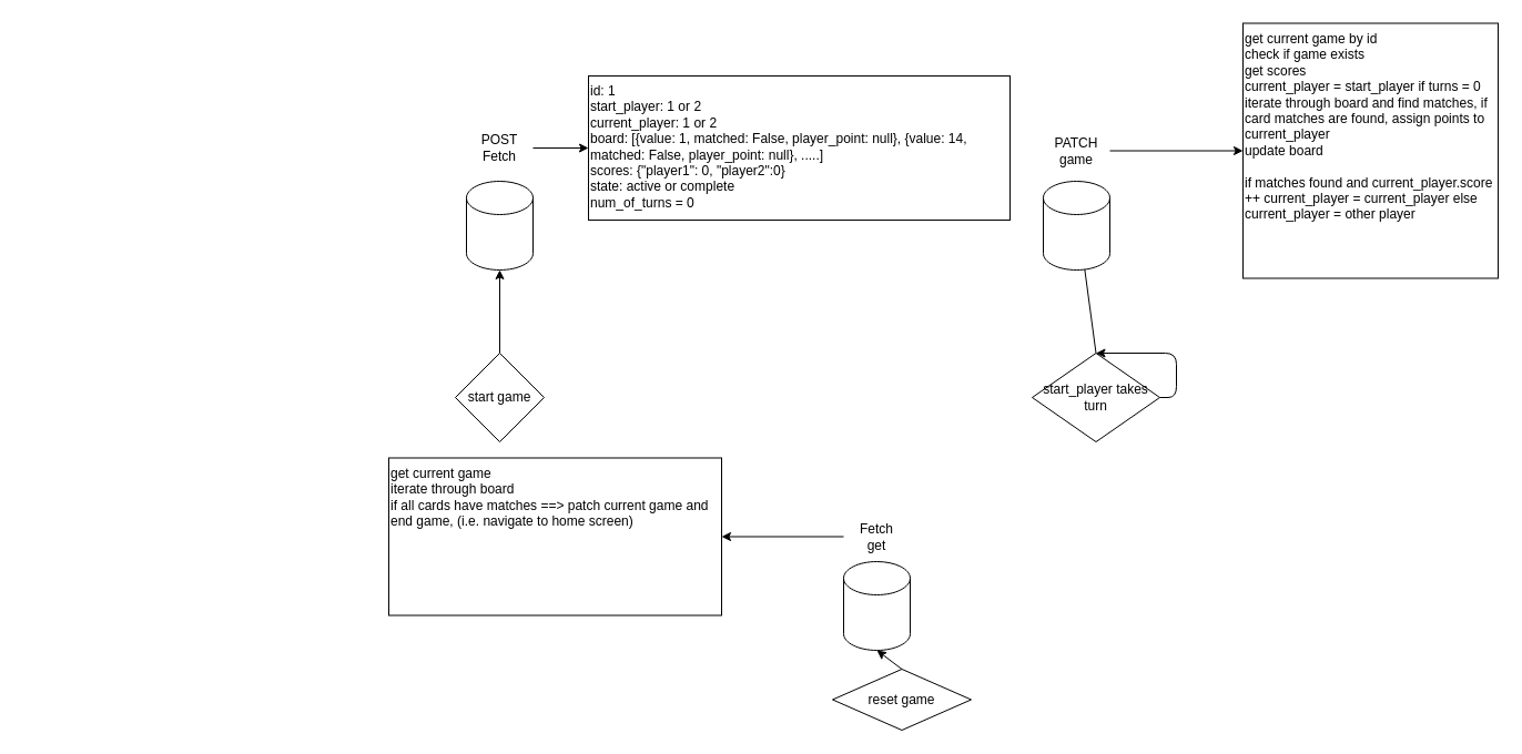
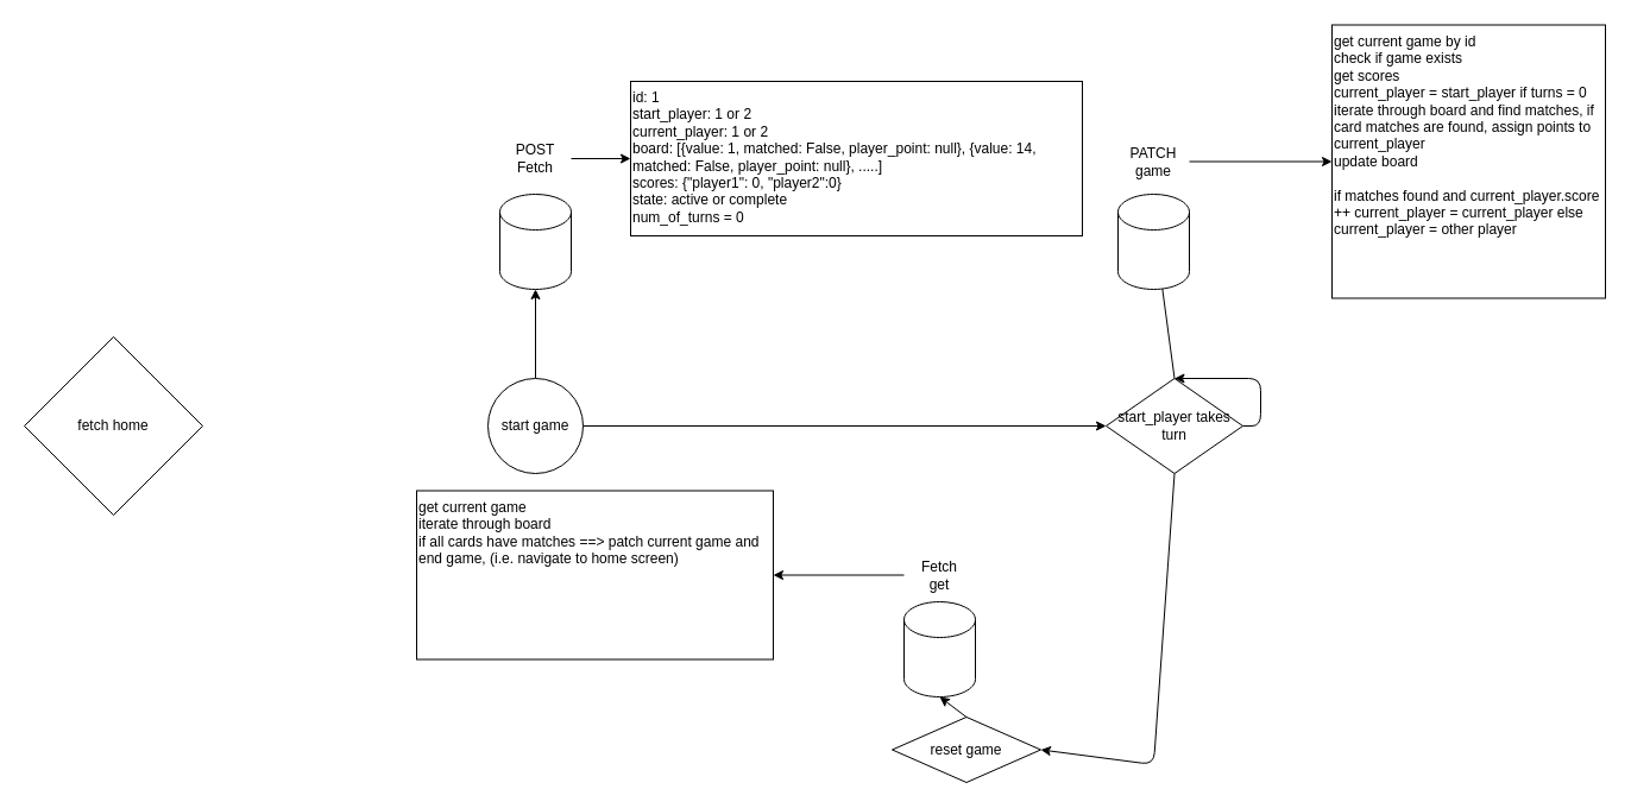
  <mxCell id="0" />
  <mxCell id="1" parent="0" />
+ <mxCell id="2" value="fetch home" style="rhombus;whiteSpace=wrap;html=1;" vertex="1" parent="1"><mxGeometry x="20" y="283" width="150" height="150" as="geometry" /></mxCell>
  <mxCell id="3" style="edgeStyle=none;html=1;exitX=0.5;exitY=0;exitDx=0;exitDy=0;" edge="1" parent="1" source="5" target="6"><mxGeometry relative="1" as="geometry"><mxPoint x="450" y="203" as="targetPoint" /></mxGeometry></mxCell>
- <mxCell id="5" value="start game" style="rhombus;whiteSpace=wrap;html=1;" vertex="1" parent="1"><mxGeometry x="410" y="318" width="80" height="80" as="geometry" /></mxCell>
+ <mxCell id="4" style="edgeStyle=none;html=1;exitX=1;exitY=0.5;exitDx=0;exitDy=0;" edge="1" parent="1" source="5" target="12"><mxGeometry relative="1" as="geometry"><mxPoint x="700" y="358" as="targetPoint" /></mxGeometry></mxCell>
+ <mxCell id="5" value="start game" style="ellipse;whiteSpace=wrap;html=1;" vertex="1" parent="1"><mxGeometry x="410" y="318" width="80" height="80" as="geometry" /></mxCell>
  <mxCell id="6" value="" style="shape=cylinder3;whiteSpace=wrap;html=1;boundedLbl=1;backgroundOutline=1;size=15;" vertex="1" parent="1"><mxGeometry x="420" y="163" width="60" height="80" as="geometry" /></mxCell>
  <mxCell id="7" style="edgeStyle=none;html=1;exitX=1;exitY=0.5;exitDx=0;exitDy=0;" edge="1" parent="1" source="8" target="9"><mxGeometry relative="1" as="geometry"><mxPoint x="620" y="138" as="targetPoint" /></mxGeometry></mxCell>
  <mxCell id="8" value="POST Fetch" style="text;html=1;strokeColor=none;fillColor=none;align=center;verticalAlign=middle;whiteSpace=wrap;rounded=0;" vertex="1" parent="1"><mxGeometry x="420" width="60" height="40" as="geometry" y="113" /></mxCell>
  <mxCell id="9" value="id: 1&lt;br&gt;start_player: 1 or 2&lt;br&gt;current_player: 1 or 2&lt;br&gt;board: [{value: 1, matched: False, player_point: null}, {value: 14, matched: False, player_point: null}, .....]&lt;br&gt;scores: {&quot;player1&quot;: 0, &quot;player2&quot;:0}&lt;br&gt;state: active or complete&lt;br&gt;num_of_turns = 0" style="rounded=0;whiteSpace=wrap;html=1;align=left;verticalAlign=top;" vertex="1" parent="1"><mxGeometry x="530" y="68" width="380" height="130" as="geometry" /></mxCell>
  <mxCell id="10" style="edgeStyle=none;html=1;exitX=0.5;exitY=0;exitDx=0;exitDy=0;entryX=0.5;entryY=1;entryDx=0;entryDy=0;" edge="1" parent="1" source="12"><mxGeometry relative="1" as="geometry"><mxPoint x="970" y="188" as="targetPoint" /></mxGeometry></mxCell>
+ <mxCell id="11" style="edgeStyle=none;html=1;exitX=0.5;exitY=1;exitDx=0;exitDy=0;entryX=1;entryY=0.5;entryDx=0;entryDy=0;" edge="1" parent="1" source="12" target="19"><mxGeometry relative="1" as="geometry"><mxPoint x="970" y="553" as="targetPoint" /><Array as="points"><mxPoint x="970" y="643" /></Array></mxGeometry></mxCell>
  <mxCell id="12" value="start_player takes turn" style="rhombus;whiteSpace=wrap;html=1;" vertex="1" parent="1"><mxGeometry x="930" y="318" width="115" height="80" as="geometry" /></mxCell>
  <mxCell id="13" value="" style="shape=cylinder3;whiteSpace=wrap;html=1;boundedLbl=1;backgroundOutline=1;size=15;" vertex="1" parent="1"><mxGeometry x="940" y="163" width="60" height="80" as="geometry" /></mxCell>
  <mxCell id="14" style="edgeStyle=none;html=1;exitX=1;exitY=0.5;exitDx=0;exitDy=0;" edge="1" parent="1" source="15" target="16"><mxGeometry relative="1" as="geometry"><mxPoint x="1150" y="136" as="targetPoint" /></mxGeometry></mxCell>
  <mxCell id="15" value="PATCH&lt;br&gt;game" style="text;html=1;strokeColor=none;fillColor=none;align=center;verticalAlign=middle;whiteSpace=wrap;rounded=0;" vertex="1" parent="1"><mxGeometry x="940" width="60" height="45" as="geometry" y="113" /></mxCell>
  <mxCell id="16" value="get current game by id&lt;br&gt;check if game exists&lt;br&gt;get scores&lt;br&gt;current_player = start_player if turns = 0&lt;br&gt;iterate through board and find matches, if card matches are found, assign points to current_player&lt;br&gt;update board&lt;br&gt;&lt;br&gt;if matches found and current_player.score ++ current_player = current_player else&lt;br&gt;current_player = other player" style="whiteSpace=wrap;html=1;aspect=fixed;align=left;verticalAlign=top;" vertex="1" parent="1"><mxGeometry x="1120" y="20.5" width="230" height="230" as="geometry" /></mxCell>
  <mxCell id="17" style="edgeStyle=none;html=1;exitX=1;exitY=0.5;exitDx=0;exitDy=0;entryX=0.5;entryY=0;entryDx=0;entryDy=0;" edge="1" parent="1" source="12" target="12"><mxGeometry relative="1" as="geometry"><Array as="points"><mxPoint x="1060" y="358" /><mxPoint x="1060" y="318" /></Array></mxGeometry></mxCell>
  <mxCell id="18" style="edgeStyle=none;html=1;exitX=0.5;exitY=0;exitDx=0;exitDy=0;entryX=0.5;entryY=1;entryDx=0;entryDy=0;entryPerimeter=0;" edge="1" parent="1" source="19" target="20"><mxGeometry relative="1" as="geometry"><mxPoint x="790" y="523" as="targetPoint" /></mxGeometry></mxCell>
  <mxCell id="19" value="reset game" style="rhombus;whiteSpace=wrap;html=1;" vertex="1" parent="1"><mxGeometry x="750" y="603" width="125" height="55" as="geometry" /></mxCell>
  <mxCell id="20" value="" style="shape=cylinder3;whiteSpace=wrap;html=1;boundedLbl=1;backgroundOutline=1;size=15;" vertex="1" parent="1"><mxGeometry x="760" y="506" width="60" height="80" as="geometry" /></mxCell>
  <mxCell id="21" style="edgeStyle=none;html=1;exitX=0;exitY=0.5;exitDx=0;exitDy=0;" edge="1" parent="1" source="22" target="23"><mxGeometry relative="1" as="geometry"><mxPoint x="650" y="441" as="targetPoint" /></mxGeometry></mxCell>
  <mxCell id="22" value="Fetch&lt;br&gt;get" style="text;html=1;strokeColor=none;fillColor=none;align=center;verticalAlign=middle;whiteSpace=wrap;rounded=0;" vertex="1" parent="1"><mxGeometry x="760" y="461" width="60" height="45" as="geometry" /></mxCell>
  <mxCell id="23" value="get current game&lt;br&gt;iterate through board&lt;br&gt;if all cards have matches ==&amp;gt; patch current game and&lt;br&gt;end game, (i.e. navigate to home screen)" style="rounded=0;whiteSpace=wrap;html=1;align=left;verticalAlign=top;" vertex="1" parent="1"><mxGeometry x="350" y="412.5" width="300" height="142" as="geometry" /></mxCell>
